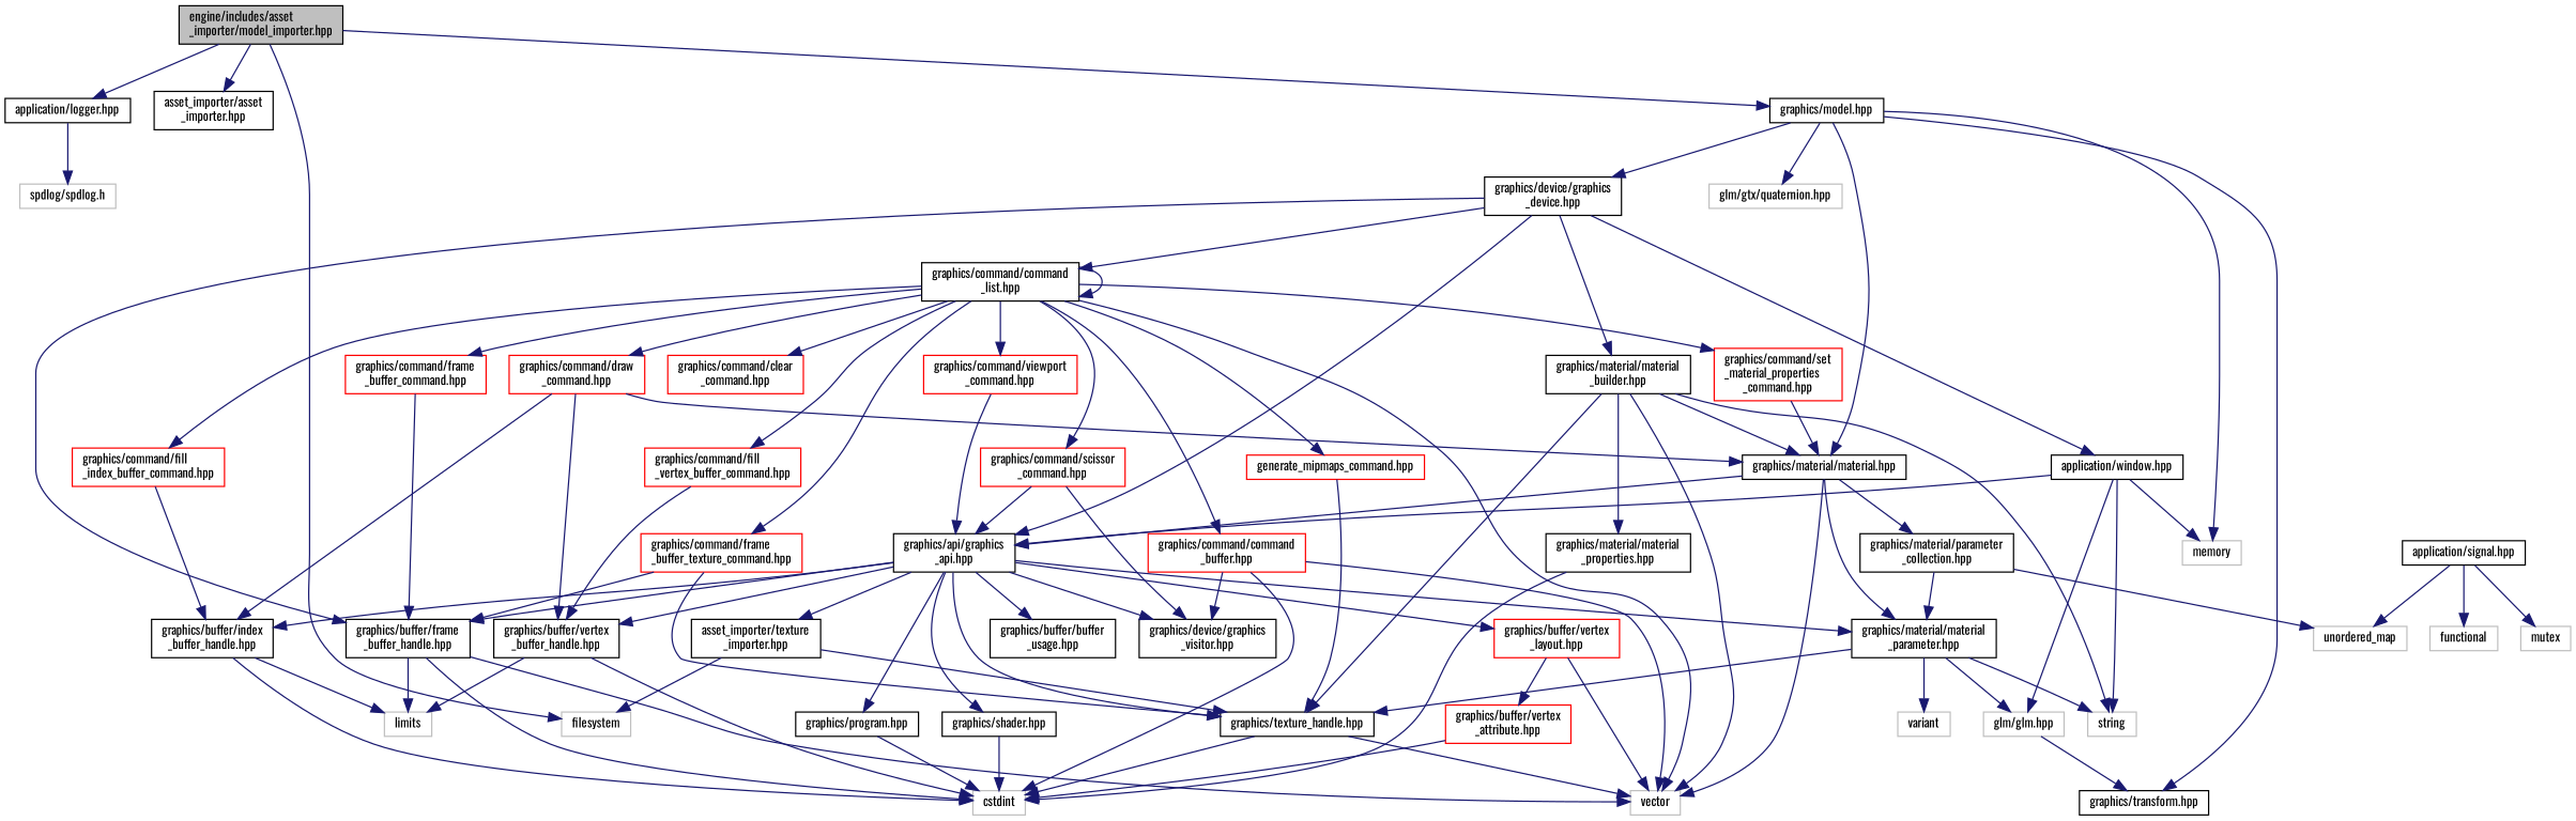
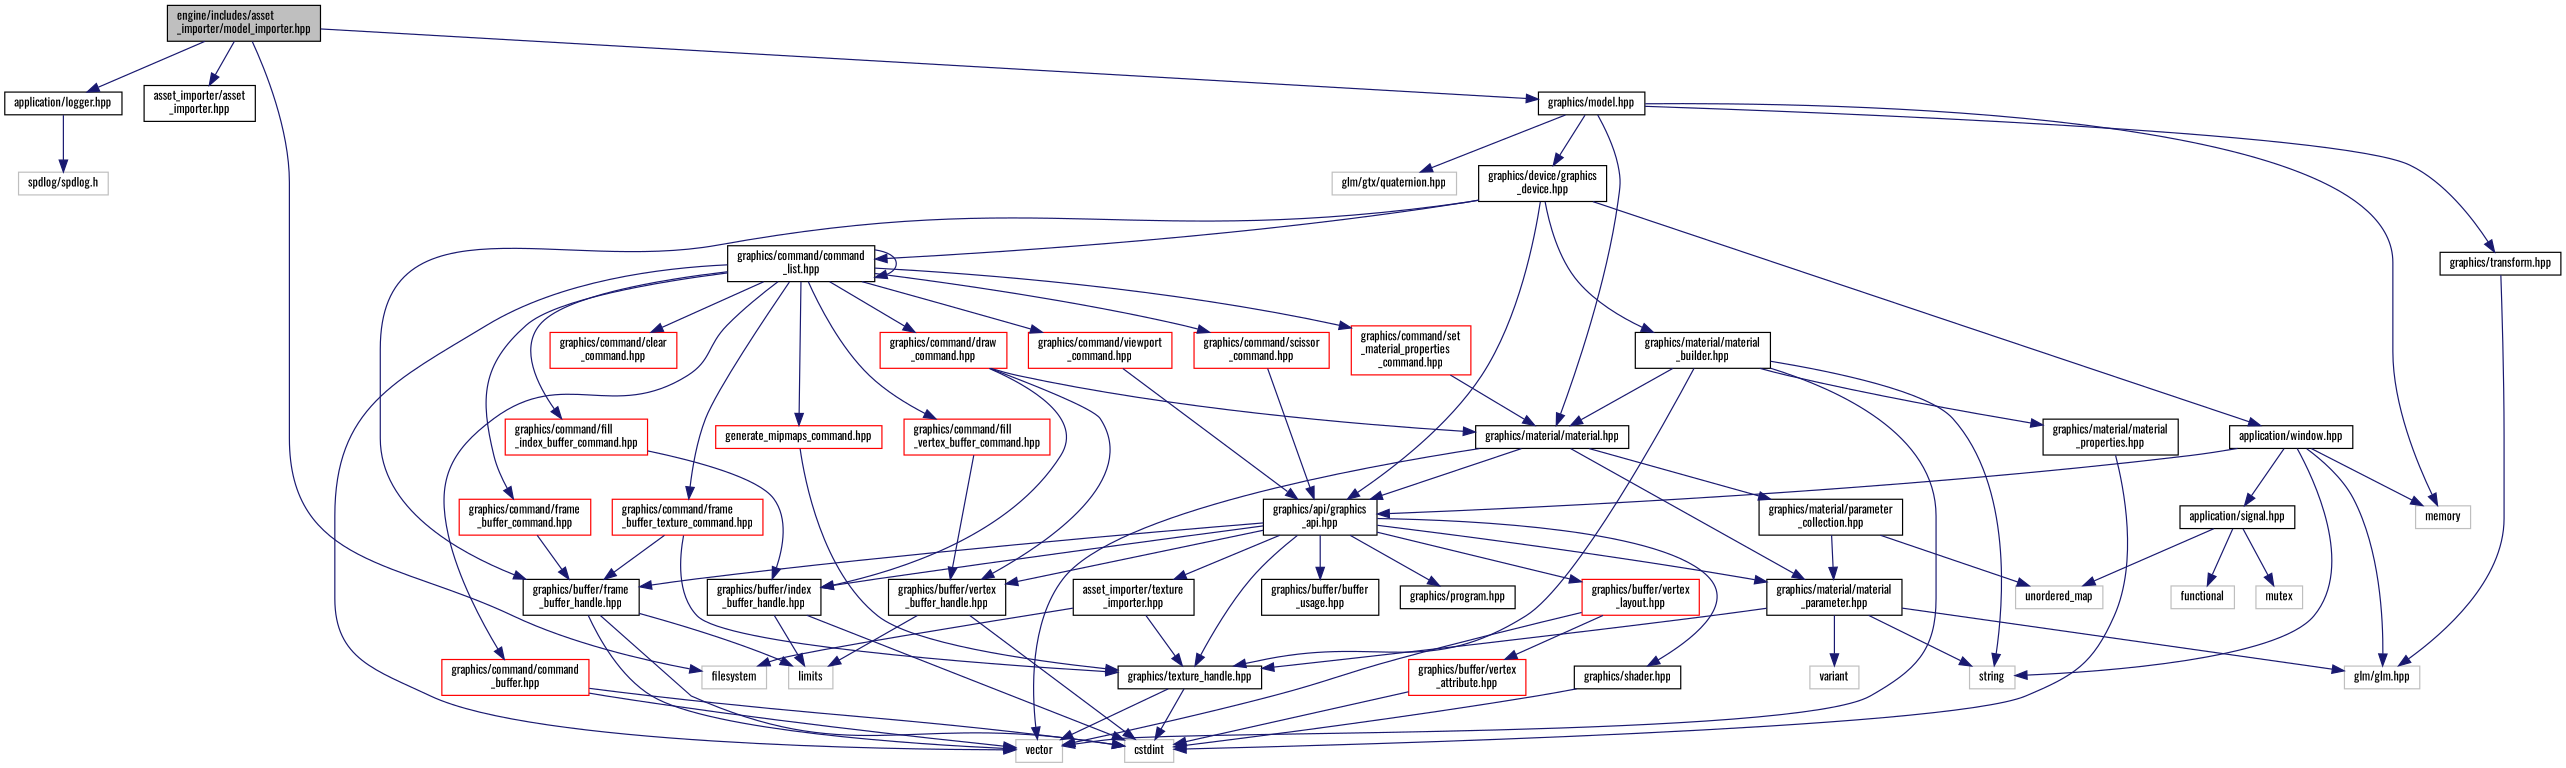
  digraph {
    fontname=Oswald
    node [color=black fillcolor=white fontname=Oswald fontsize=10 shape=record style=filled]
    edge [color=midnightblue fontname=Oswald fontsize=10 labelfontname=Helvetica labelfontsize=10 style=solid]
    n1 [fillcolor=grey75 fontcolor=black height=0.2 label="engine/includes/asset\l_importer/model_importer.hpp" width=0.4]
    n2 [height=0.2 label="application/logger.hpp" width=0.4]
    n3 [height=0.2 label="asset_importer/asset\l_importer.hpp" width=0.4]
    n4 [color=grey75 height=0.2 label=filesystem width=0.4]
    n5 [height=0.2 label="graphics/model.hpp" width=0.4]
    n6 [color=grey75 height=0.2 label="spdlog/spdlog.h" width=0.4]
    n7 [height=0.2 label="graphics/device/graphics\l_device.hpp" width=0.4]
    n8 [height=0.2 label="graphics/material/material.hpp" width=0.4]
    n9 [height=0.2 label="graphics/transform.hpp" width=0.4]
    n10 [color=grey75 height=0.2 label=memory width=0.4]
    n11 [color=grey75 height=0.2 label="glm/gtx/quaternion.hpp" width=0.4]
    n12 [height=0.2 label="application/window.hpp" width=0.4]
    n13 [height=0.2 label="graphics/api/graphics\l_api.hpp" width=0.4]
    n14 [height=0.2 label="graphics/buffer/frame\l_buffer_handle.hpp" width=0.4]
    n15 [height=0.2 label="graphics/command/command\l_list.hpp" width=0.4]
    n16 [height=0.2 label="graphics/material/material\l_builder.hpp" width=0.4]
    n17 [height=0.2 label="graphics/material/material\l_parameter.hpp" width=0.4]
    n18 [color=grey75 height=0.2 label=vector width=0.4]
    n19 [height=0.2 label="graphics/material/parameter\l_collection.hpp" width=0.4]
    n20 [color=grey75 height=0.2 label="glm/glm.hpp" width=0.4]
    n21 [color=grey75 height=0.2 label=string width=0.4]
    n22 [height=0.2 label="application/signal.hpp" width=0.4]
    n23 [height=0.2 label="graphics/texture_handle.hpp" width=0.4]
    n24 [height=0.2 label="asset_importer/texture\l_importer.hpp" width=0.4]
    n25 [height=0.2 label="graphics/buffer/buffer\l_usage.hpp" width=0.4]
    n26 [height=0.2 label="graphics/buffer/index\l_buffer_handle.hpp" width=0.4]
    n27 [height=0.2 label="graphics/buffer/vertex\l_buffer_handle.hpp" width=0.4]
    n28 [color=red height=0.2 label="graphics/buffer/vertex\l_layout.hpp" width=0.4]
-   n29 [height=0.2 label="graphics/device/graphics\l_visitor.hpp" width=0.4]
    n30 [height=0.2 label="graphics/program.hpp" width=0.4]
    n31 [height=0.2 label="graphics/shader.hpp" width=0.4]
    n32 [color=grey75 height=0.2 label=cstdint width=0.4]
    n33 [color=grey75 height=0.2 label=limits width=0.4]
    n34 [color=red height=0.2 label="generate_mipmaps_command.hpp" width=0.4]
    n35 [color=red height=0.2 label="graphics/command/clear\l_command.hpp" width=0.4]
    n36 [color=red height=0.2 label="graphics/command/command\l_buffer.hpp" width=0.4]
    n37 [color=red height=0.2 label="graphics/command/draw\l_command.hpp" width=0.4]
    n38 [color=red height=0.2 label="graphics/command/fill\l_index_buffer_command.hpp" width=0.4]
    n39 [color=red height=0.2 label="graphics/command/fill\l_vertex_buffer_command.hpp" width=0.4]
    n40 [color=red height=0.2 label="graphics/command/frame\l_buffer_command.hpp" width=0.4]
    n41 [color=red height=0.2 label="graphics/command/frame\l_buffer_texture_command.hpp" width=0.4]
    n42 [color=red height=0.2 label="graphics/command/scissor\l_command.hpp" width=0.4]
    n43 [color=red height=0.2 label="graphics/command/set\l_material_properties\l_command.hpp" width=0.4]
    n44 [color=red height=0.2 label="graphics/command/viewport\l_command.hpp" width=0.4]
    n45 [height=0.2 label="graphics/material/material\l_properties.hpp" width=0.4]
    n46 [color=grey75 height=0.2 label=functional width=0.4]
    n47 [color=grey75 height=0.2 label=mutex width=0.4]
    n48 [color=grey75 height=0.2 label=unordered_map width=0.4]
    n49 [color=grey75 height=0.2 label=variant width=0.4]
    n50 [color=red height=0.2 label="graphics/buffer/vertex\l_attribute.hpp" width=0.4]
    n1 -> n2
    n1 -> n3
    n1 -> n4
    n1 -> n5
    n2 -> n6
    n5 -> n7
    n5 -> n8
    n5 -> n9
    n5 -> n10
    n5 -> n11
    n7 -> n12
    n7 -> n13
    n7 -> n14
    n7 -> n15
    n7 -> n16
    n8 -> n13
    n8 -> n17
    n8 -> n18
    n8 -> n19
-   n20 -> n9
+   n9 -> n20
    n12 -> n10
    n12 -> n13
    n12 -> n20
    n12 -> n21
+   n12 -> n22
    n13 -> n14
    n13 -> n17
    n13 -> n23
    n13 -> n24
    n13 -> n25
    n13 -> n26
    n13 -> n27
    n13 -> n28
-   n13 -> n29
    n13 -> n30
    n13 -> n31
    n14 -> n18
    n14 -> n32
    n14 -> n33
    n15 -> n15
    n15 -> n18
    n15 -> n34
    n15 -> n35
    n15 -> n36
    n15 -> n37
    n15 -> n38
    n15 -> n39
    n15 -> n40
    n15 -> n41
    n15 -> n42
    n15 -> n43
    n15 -> n44
    n16 -> n8
    n16 -> n18
    n16 -> n21
    n16 -> n23
    n16 -> n45
    n17 -> n20
    n17 -> n21
    n17 -> n23
    n17 -> n49
    n19 -> n17
    n19 -> n48
    n22 -> n46
    n22 -> n47
    n22 -> n48
    n23 -> n18
    n23 -> n32
    n24 -> n4
    n24 -> n23
    n26 -> n32
    n26 -> n33
    n27 -> n32
    n27 -> n33
    n28 -> n18
    n28 -> n50
-   n30 -> n32
    n31 -> n32
    n34 -> n23
    n36 -> n18
-   n36 -> n29
    n36 -> n32
    n37 -> n8
    n37 -> n26
    n37 -> n27
    n38 -> n26
    n39 -> n27
    n40 -> n14
    n41 -> n14
    n41 -> n23
    n42 -> n13
-   n42 -> n29
    n43 -> n8
    n44 -> n13
    n45 -> n32
    n50 -> n32
  }
